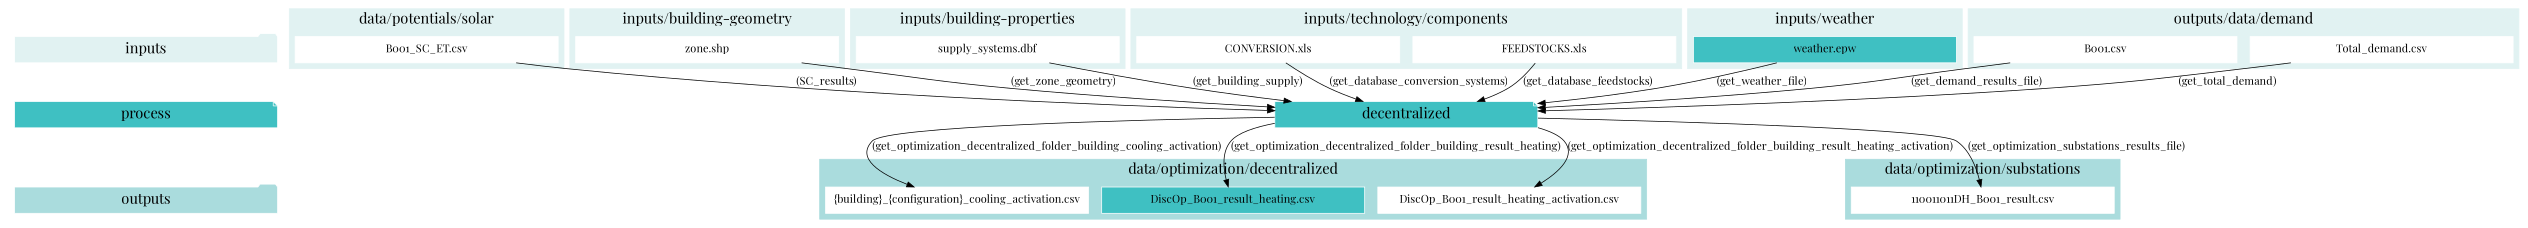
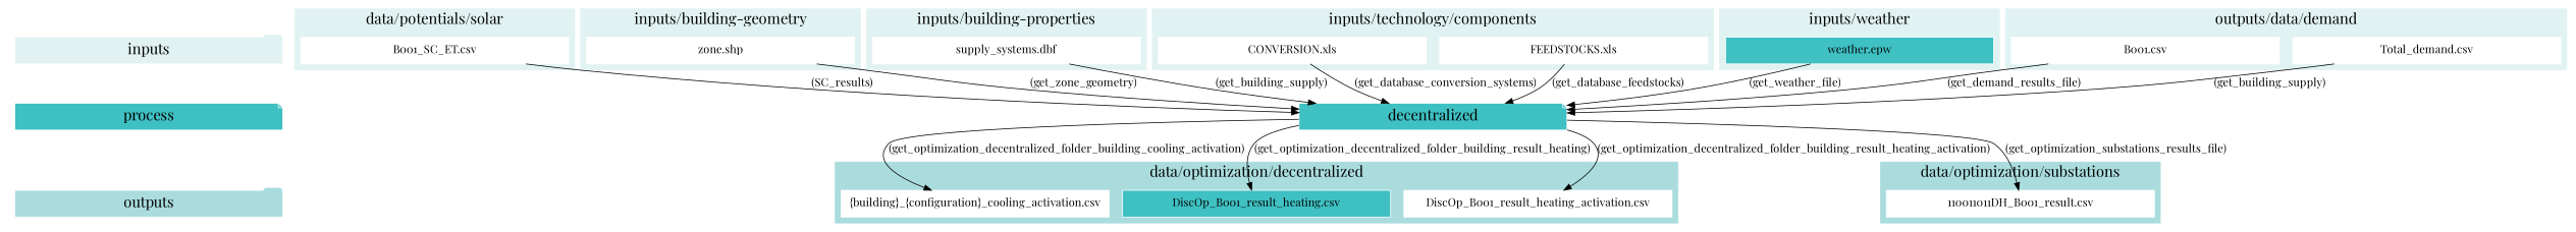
  digraph {
    fontname="Playfair Display"
    newrank=true
    rankdir=TB
    node [color=white fixedsize=true fontname="Playfair Display" fontsize=15 shape=box style=filled]
    edge [fontname="Playfair Display" fontsize=15]
    process [fillcolor="#3FC0C2" fontsize=20 shape=note width=5]
    outputs [fillcolor="#aadcdd" fontsize=20 shape=folder width=5]
    inputs [fillcolor="#E1F2F2" fontsize=20 shape=folder width=5]
    "B001_SC_ET.csv" [width=5]
    "{building}_{configuration}_cooling_activation.csv" [width=5]
    "DiscOp_B001_result_heating.csv" [fillcolor="#3FC0C2" width=5]
    "DiscOp_B001_result_heating_activation.csv" [width=5]
    "110011011DH_B001_result.csv" [width=5]
    "zone.shp" [width=5]
    "supply_systems.dbf" [width=5]
    "CONVERSION.xls" [width=5]
    "FEEDSTOCKS.xls" [width=5]
    "weather.epw" [fillcolor="#3FC0C2" width=5]
    "B001.csv" [width=5]
    "Total_demand.csv" [width=5]
    decentralized [fillcolor="#3FC0C2" fontsize=20 shape=note width=5]
    subgraph cluster_1 {
      fontsize=25
      style=invis
      process
      outputs
      inputs
    }
    subgraph cluster_2 {
      color="#E1F2F2"
      fontsize=20
      label="data/potentials/solar"
      rank=same
      style=filled
      "B001_SC_ET.csv"
    }
    subgraph cluster_3 {
      color="#aadcdd"
      fontsize=20
      label="data/optimization/substations"
      rank=same
      style=filled
      "110011011DH_B001_result.csv"
    }
    subgraph cluster_4 {
      color="#aadcdd"
      fontsize=20
      label="data/optimization/decentralized"
      rank=same
      style=filled
      "{building}_{configuration}_cooling_activation.csv"
      "DiscOp_B001_result_heating.csv"
      "DiscOp_B001_result_heating_activation.csv"
    }
    subgraph cluster_5 {
      color="#E1F2F2"
      fontsize=20
      label="inputs/building-geometry"
      rank=same
      style=filled
      "zone.shp"
    }
    subgraph cluster_6 {
      color="#E1F2F2"
      fontsize=20
      label="inputs/building-properties"
      rank=same
      style=filled
      "supply_systems.dbf"
    }
    subgraph cluster_7 {
      color="#E1F2F2"
      fontsize=20
      label="inputs/technology/components"
      rank=same
      style=filled
      "CONVERSION.xls"
      "FEEDSTOCKS.xls"
    }
    subgraph cluster_8 {
      color="#E1F2F2"
      fontsize=20
      label="inputs/weather"
      rank=same
      style=filled
      "weather.epw"
    }
    subgraph cluster_9 {
      color="#E1F2F2"
      fontsize=20
      label="outputs/data/demand"
      rank=same
      style=filled
      "B001.csv"
      "Total_demand.csv"
    }
    process -> outputs [style=invis]
    inputs -> process [style=invis]
    "B001_SC_ET.csv" -> decentralized [label="(SC_results)"]
    "zone.shp" -> decentralized [label="(get_zone_geometry)"]
    "supply_systems.dbf" -> decentralized [label="(get_building_supply)"]
    "CONVERSION.xls" -> decentralized [label="(get_database_conversion_systems)"]
    "FEEDSTOCKS.xls" -> decentralized [label="(get_database_feedstocks)"]
    "weather.epw" -> decentralized [label="(get_weather_file)"]
    "B001.csv" -> decentralized [label="(get_demand_results_file)"]
-   "Total_demand.csv" -> decentralized [label="(get_total_demand)"]
+   "Total_demand.csv" -> decentralized [label="(get_building_supply)"]
    decentralized -> "{building}_{configuration}_cooling_activation.csv" [label="(get_optimization_decentralized_folder_building_cooling_activation)"]
    decentralized -> "DiscOp_B001_result_heating.csv" [label="(get_optimization_decentralized_folder_building_result_heating)"]
    decentralized -> "DiscOp_B001_result_heating_activation.csv" [label="(get_optimization_decentralized_folder_building_result_heating_activation)"]
    decentralized -> "110011011DH_B001_result.csv" [label="(get_optimization_substations_results_file)"]
  }
